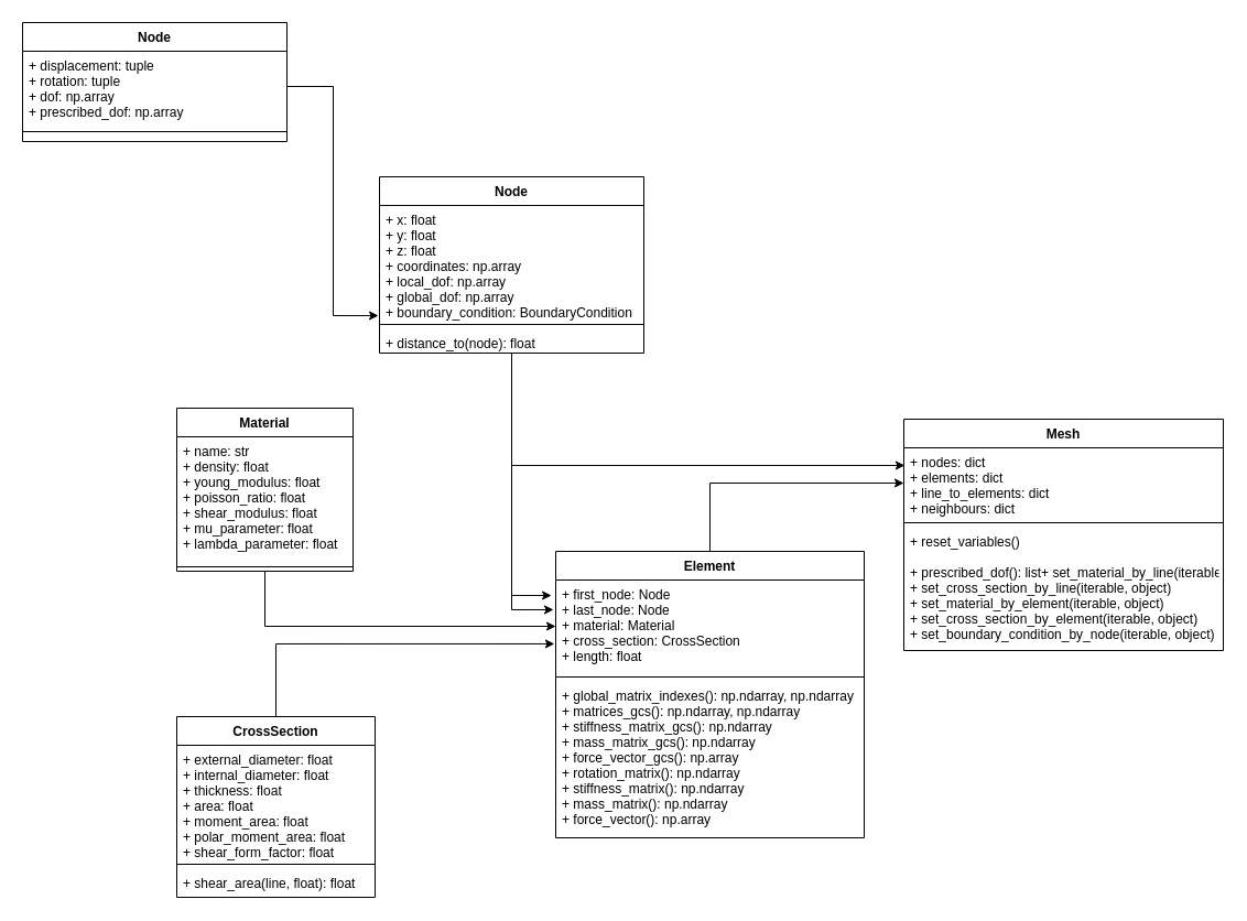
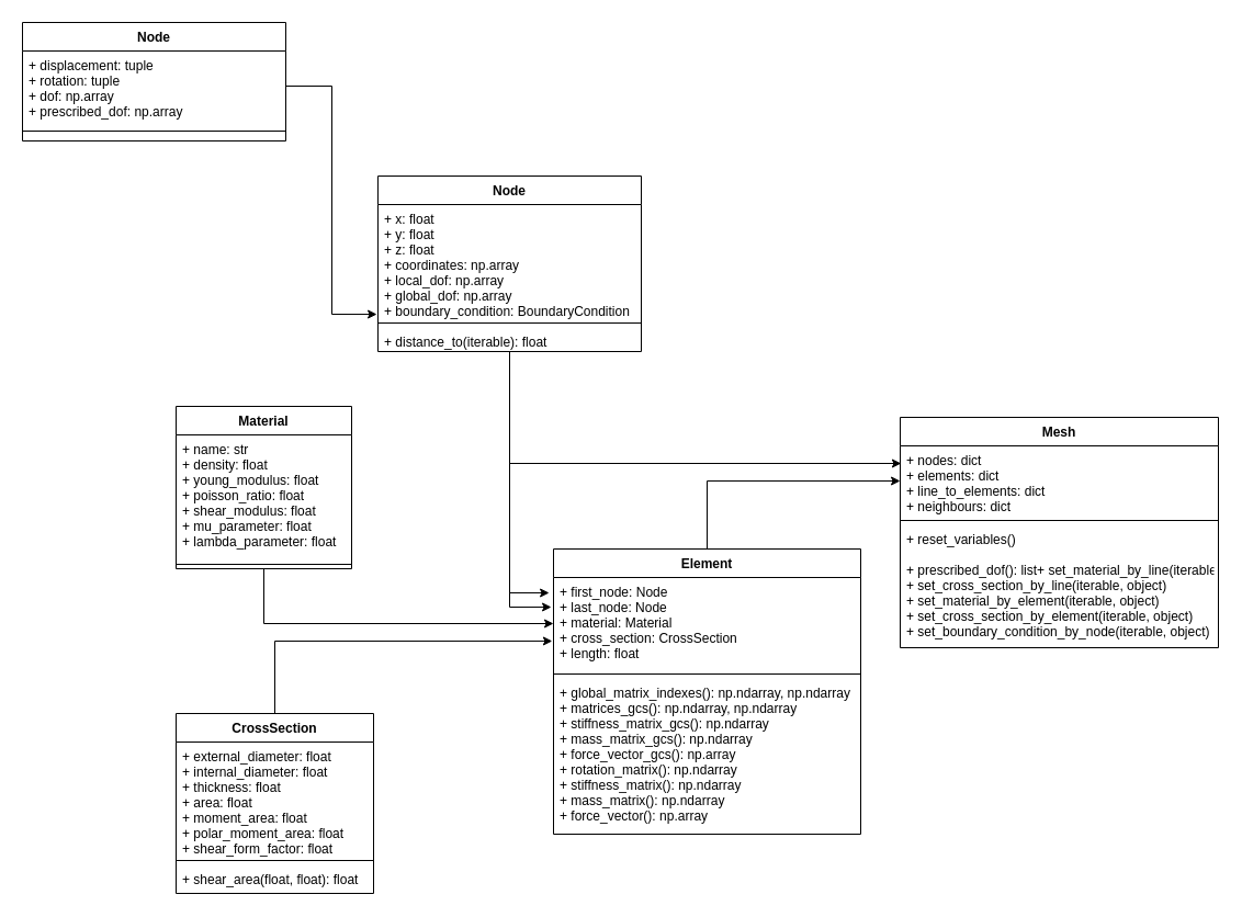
  <mxCell id="0" />
  <mxCell id="1" parent="0" />
  <mxCell id="2" value="Mesh" style="swimlane;fontStyle=1;align=center;verticalAlign=top;childLayout=stackLayout;horizontal=1;startSize=26;horizontalStack=0;resizeParent=1;resizeParentMax=0;resizeLast=0;collapsible=1;marginBottom=0;" vertex="1" parent="1"><mxGeometry x="820" y="380" width="290" height="210" as="geometry" /></mxCell>
  <mxCell id="3" value="+ nodes: dict&#10;+ elements: dict&#10;+ line_to_elements: dict&#10;+ neighbours: dict&#10;" style="text;strokeColor=none;fillColor=none;align=left;verticalAlign=top;spacingLeft=4;spacingRight=4;overflow=hidden;rotatable=0;points=[[0,0.5],[1,0.5]];portConstraint=eastwest;" vertex="1" parent="2"><mxGeometry y="26" width="290" height="64" as="geometry" /></mxCell>
  <mxCell id="4" value="" style="line;strokeWidth=1;fillColor=none;align=left;verticalAlign=middle;spacingTop=-1;spacingLeft=3;spacingRight=3;rotatable=0;labelPosition=right;points=[];portConstraint=eastwest;" vertex="1" parent="2"><mxGeometry y="90" width="290" height="8" as="geometry" /></mxCell>
  <mxCell id="5" value="+ reset_variables()&#10;&#10;+ prescribed_dof(): list+ set_material_by_line(iterable, object)&#10;+ set_cross_section_by_line(iterable, object)&#10;+ set_material_by_element(iterable, object)&#10;+ set_cross_section_by_element(iterable, object)&#10;+ set_boundary_condition_by_node(iterable, object)&#10;&#10;&#10;" style="text;strokeColor=none;fillColor=none;align=left;verticalAlign=top;spacingLeft=4;spacingRight=4;overflow=hidden;rotatable=0;points=[[0,0.5],[1,0.5]];portConstraint=eastwest;" vertex="1" parent="2"><mxGeometry y="98" width="290" height="112" as="geometry" /></mxCell>
  <mxCell id="6" style="edgeStyle=orthogonalEdgeStyle;rounded=0;orthogonalLoop=1;jettySize=auto;html=1;entryX=0.003;entryY=0.25;entryDx=0;entryDy=0;entryPerimeter=0;" edge="1" parent="1" source="9" target="3"><mxGeometry relative="1" as="geometry" /></mxCell>
  <mxCell id="7" style="edgeStyle=orthogonalEdgeStyle;rounded=0;orthogonalLoop=1;jettySize=auto;html=1;entryX=-0.014;entryY=0.167;entryDx=0;entryDy=0;entryPerimeter=0;" edge="1" parent="1" source="9" target="15"><mxGeometry relative="1" as="geometry" /></mxCell>
  <mxCell id="8" style="edgeStyle=orthogonalEdgeStyle;rounded=0;orthogonalLoop=1;jettySize=auto;html=1;entryX=-0.007;entryY=0.321;entryDx=0;entryDy=0;entryPerimeter=0;" edge="1" parent="1" source="9" target="15"><mxGeometry relative="1" as="geometry" /></mxCell>
  <mxCell id="9" value="Node" style="swimlane;fontStyle=1;align=center;verticalAlign=top;childLayout=stackLayout;horizontal=1;startSize=26;horizontalStack=0;resizeParent=1;resizeParentMax=0;resizeLast=0;collapsible=1;marginBottom=0;" vertex="1" parent="1"><mxGeometry x="344" y="160" width="240" height="160" as="geometry" /></mxCell>
  <mxCell id="10" value="+ x: float&#10;+ y: float&#10;+ z: float&#10;+ coordinates: np.array&#10;+ local_dof: np.array&#10;+ global_dof: np.array&#10;+ boundary_condition: BoundaryCondition&#10;" style="text;strokeColor=none;fillColor=none;align=left;verticalAlign=top;spacingLeft=4;spacingRight=4;overflow=hidden;rotatable=0;points=[[0,0.5],[1,0.5]];portConstraint=eastwest;" vertex="1" parent="9"><mxGeometry y="26" width="240" height="104" as="geometry" /></mxCell>
  <mxCell id="11" value="" style="line;strokeWidth=1;fillColor=none;align=left;verticalAlign=middle;spacingTop=-1;spacingLeft=3;spacingRight=3;rotatable=0;labelPosition=right;points=[];portConstraint=eastwest;" vertex="1" parent="9"><mxGeometry y="130" width="240" height="8" as="geometry" /></mxCell>
- <mxCell id="12" value="+ distance_to(node): float" style="text;strokeColor=none;fillColor=none;align=left;verticalAlign=top;spacingLeft=4;spacingRight=4;overflow=hidden;rotatable=0;points=[[0,0.5],[1,0.5]];portConstraint=eastwest;" vertex="1" parent="9"><mxGeometry y="138" width="240" height="22" as="geometry" /></mxCell>
+ <mxCell id="12" value="+ distance_to(iterable): float" style="text;strokeColor=none;fillColor=none;align=left;verticalAlign=top;spacingLeft=4;spacingRight=4;overflow=hidden;rotatable=0;points=[[0,0.5],[1,0.5]];portConstraint=eastwest;" vertex="1" parent="9"><mxGeometry y="138" width="240" height="22" as="geometry" /></mxCell>
  <mxCell id="13" style="edgeStyle=orthogonalEdgeStyle;rounded=0;orthogonalLoop=1;jettySize=auto;html=1;" edge="1" parent="1" source="14" target="3"><mxGeometry relative="1" as="geometry" /></mxCell>
  <mxCell id="14" value="Element" style="swimlane;fontStyle=1;align=center;verticalAlign=top;childLayout=stackLayout;horizontal=1;startSize=26;horizontalStack=0;resizeParent=1;resizeParentMax=0;resizeLast=0;collapsible=1;marginBottom=0;" vertex="1" parent="1"><mxGeometry x="504" y="500" width="280" height="260" as="geometry" /></mxCell>
  <mxCell id="15" value="+ first_node: Node&#10;+ last_node: Node&#10;+ material: Material&#10;+ cross_section: CrossSection&#10;+ length: float&#10;&#10;&#10;" style="text;strokeColor=none;fillColor=none;align=left;verticalAlign=top;spacingLeft=4;spacingRight=4;overflow=hidden;rotatable=0;points=[[0,0.5],[1,0.5]];portConstraint=eastwest;" vertex="1" parent="14"><mxGeometry y="26" width="280" height="84" as="geometry" /></mxCell>
  <mxCell id="16" value="" style="line;strokeWidth=1;fillColor=none;align=left;verticalAlign=middle;spacingTop=-1;spacingLeft=3;spacingRight=3;rotatable=0;labelPosition=right;points=[];portConstraint=eastwest;" vertex="1" parent="14"><mxGeometry y="110" width="280" height="8" as="geometry" /></mxCell>
  <mxCell id="17" value="+ global_matrix_indexes(): np.ndarray, np.ndarray&#10;+ matrices_gcs(): np.ndarray, np.ndarray&#10;+ stiffness_matrix_gcs(): np.ndarray&#10;+ mass_matrix_gcs(): np.ndarray&#10;+ force_vector_gcs(): np.array&#10;+ rotation_matrix(): np.ndarray&#10;+ stiffness_matrix(): np.ndarray&#10;+ mass_matrix(): np.ndarray&#10;+ force_vector(): np.array" style="text;strokeColor=none;fillColor=none;align=left;verticalAlign=top;spacingLeft=4;spacingRight=4;overflow=hidden;rotatable=0;points=[[0,0.5],[1,0.5]];portConstraint=eastwest;" vertex="1" parent="14"><mxGeometry y="118" width="280" height="142" as="geometry" /></mxCell>
  <mxCell id="18" style="edgeStyle=orthogonalEdgeStyle;rounded=0;orthogonalLoop=1;jettySize=auto;html=1;" edge="1" parent="1" source="19" target="15"><mxGeometry relative="1" as="geometry" /></mxCell>
  <mxCell id="19" value="Material" style="swimlane;fontStyle=1;align=center;verticalAlign=top;childLayout=stackLayout;horizontal=1;startSize=26;horizontalStack=0;resizeParent=1;resizeParentMax=0;resizeLast=0;collapsible=1;marginBottom=0;" vertex="1" parent="1"><mxGeometry x="160" y="370" width="160" height="148" as="geometry" /></mxCell>
  <mxCell id="20" value="+ name: str&#10;+ density: float&#10;+ young_modulus: float&#10;+ poisson_ratio: float&#10;+ shear_modulus: float&#10;+ mu_parameter: float&#10;+ lambda_parameter: float" style="text;strokeColor=none;fillColor=none;align=left;verticalAlign=top;spacingLeft=4;spacingRight=4;overflow=hidden;rotatable=0;points=[[0,0.5],[1,0.5]];portConstraint=eastwest;" vertex="1" parent="19"><mxGeometry y="26" width="160" height="114" as="geometry" /></mxCell>
  <mxCell id="21" value="" style="line;strokeWidth=1;fillColor=none;align=left;verticalAlign=middle;spacingTop=-1;spacingLeft=3;spacingRight=3;rotatable=0;labelPosition=right;points=[];portConstraint=eastwest;" vertex="1" parent="19"><mxGeometry y="140" width="160" height="8" as="geometry" /></mxCell>
  <mxCell id="22" style="edgeStyle=orthogonalEdgeStyle;rounded=0;orthogonalLoop=1;jettySize=auto;html=1;entryX=-0.004;entryY=0.69;entryDx=0;entryDy=0;entryPerimeter=0;" edge="1" parent="1" source="23" target="15"><mxGeometry relative="1" as="geometry" /></mxCell>
  <mxCell id="23" value="CrossSection" style="swimlane;fontStyle=1;align=center;verticalAlign=top;childLayout=stackLayout;horizontal=1;startSize=26;horizontalStack=0;resizeParent=1;resizeParentMax=0;resizeLast=0;collapsible=1;marginBottom=0;" vertex="1" parent="1"><mxGeometry x="160" y="650" width="180" height="164" as="geometry" /></mxCell>
  <mxCell id="24" value="+ external_diameter: float&#10;+ internal_diameter: float&#10;+ thickness: float&#10;+ area: float&#10;+ moment_area: float&#10;+ polar_moment_area: float&#10;+ shear_form_factor: float" style="text;strokeColor=none;fillColor=none;align=left;verticalAlign=top;spacingLeft=4;spacingRight=4;overflow=hidden;rotatable=0;points=[[0,0.5],[1,0.5]];portConstraint=eastwest;" vertex="1" parent="23"><mxGeometry y="26" width="180" height="104" as="geometry" /></mxCell>
  <mxCell id="25" value="" style="line;strokeWidth=1;fillColor=none;align=left;verticalAlign=middle;spacingTop=-1;spacingLeft=3;spacingRight=3;rotatable=0;labelPosition=right;points=[];portConstraint=eastwest;" vertex="1" parent="23"><mxGeometry y="130" width="180" height="8" as="geometry" /></mxCell>
- <mxCell id="26" value="+ shear_area(line, float): float" style="text;strokeColor=none;fillColor=none;align=left;verticalAlign=top;spacingLeft=4;spacingRight=4;overflow=hidden;rotatable=0;points=[[0,0.5],[1,0.5]];portConstraint=eastwest;" vertex="1" parent="23"><mxGeometry y="138" width="180" height="26" as="geometry" /></mxCell>
+ <mxCell id="26" value="+ shear_area(float, float): float" style="text;strokeColor=none;fillColor=none;align=left;verticalAlign=top;spacingLeft=4;spacingRight=4;overflow=hidden;rotatable=0;points=[[0,0.5],[1,0.5]];portConstraint=eastwest;" vertex="1" parent="23"><mxGeometry y="138" width="180" height="26" as="geometry" /></mxCell>
  <mxCell id="27" value="Node" style="swimlane;fontStyle=1;align=center;verticalAlign=top;childLayout=stackLayout;horizontal=1;startSize=26;horizontalStack=0;resizeParent=1;resizeParentMax=0;resizeLast=0;collapsible=1;marginBottom=0;" vertex="1" parent="1"><mxGeometry x="20" y="20" width="240" height="108" as="geometry" /></mxCell>
  <mxCell id="28" value="+ displacement: tuple&#10;+ rotation: tuple&#10;+ dof: np.array&#10;+ prescribed_dof: np.array&#10;&#10;" style="text;strokeColor=none;fillColor=none;align=left;verticalAlign=top;spacingLeft=4;spacingRight=4;overflow=hidden;rotatable=0;points=[[0,0.5],[1,0.5]];portConstraint=eastwest;" vertex="1" parent="27"><mxGeometry y="26" width="240" height="64" as="geometry" /></mxCell>
  <mxCell id="29" value="" style="line;strokeWidth=1;fillColor=none;align=left;verticalAlign=middle;spacingTop=-1;spacingLeft=3;spacingRight=3;rotatable=0;labelPosition=right;points=[];portConstraint=eastwest;" vertex="1" parent="27"><mxGeometry y="90" width="240" height="18" as="geometry" /></mxCell>
  <mxCell id="30" style="edgeStyle=orthogonalEdgeStyle;rounded=0;orthogonalLoop=1;jettySize=auto;html=1;entryX=-0.004;entryY=0.962;entryDx=0;entryDy=0;entryPerimeter=0;" edge="1" parent="1" source="28" target="10"><mxGeometry relative="1" as="geometry" /></mxCell>
